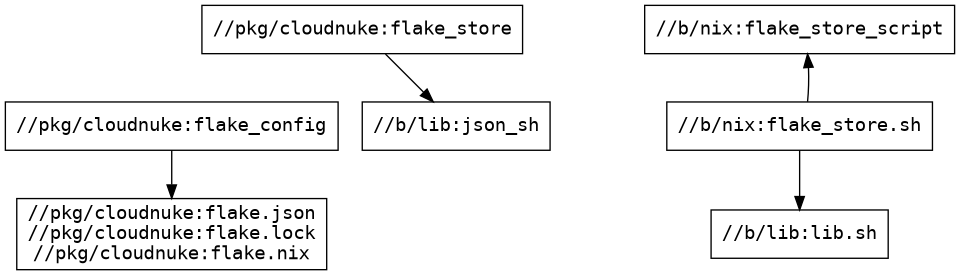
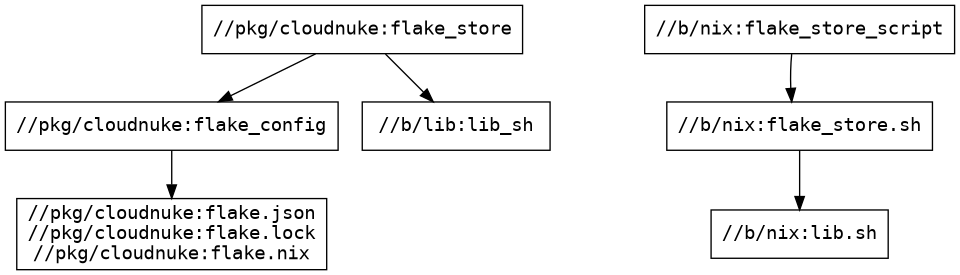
  digraph {
    fontname="DejaVu Sans Mono"
    node [fontname="DejaVu Sans Mono" shape=box]
    edge [fontname="DejaVu Sans Mono"]
    "//pkg/cloudnuke:flake_store"
    "//pkg/cloudnuke:flake_config"
-   "//b/lib:lib_sh" [label="//b/lib:json_sh"]
+   "//b/lib:lib_sh"
    "//pkg/cloudnuke:flake.json\n//pkg/cloudnuke:flake.lock\n//pkg/cloudnuke:flake.nix"
    "//b/nix:flake_store_script"
    "//b/nix:flake_store.sh"
-   "//b/lib:lib.sh"
+   "//b/lib:lib.sh" [label="//b/nix:lib.sh"]
+   "//pkg/cloudnuke:flake_store" -> "//pkg/cloudnuke:flake_config"
    "//pkg/cloudnuke:flake_store" -> "//b/lib:lib_sh"
    "//pkg/cloudnuke:flake_config" -> "//pkg/cloudnuke:flake.json\n//pkg/cloudnuke:flake.lock\n//pkg/cloudnuke:flake.nix"
-   "//b/nix:flake_store.sh" -> "//b/nix:flake_store_script"
+   "//b/nix:flake_store_script" -> "//b/nix:flake_store.sh"
    "//b/nix:flake_store.sh" -> "//b/lib:lib.sh"
  }
